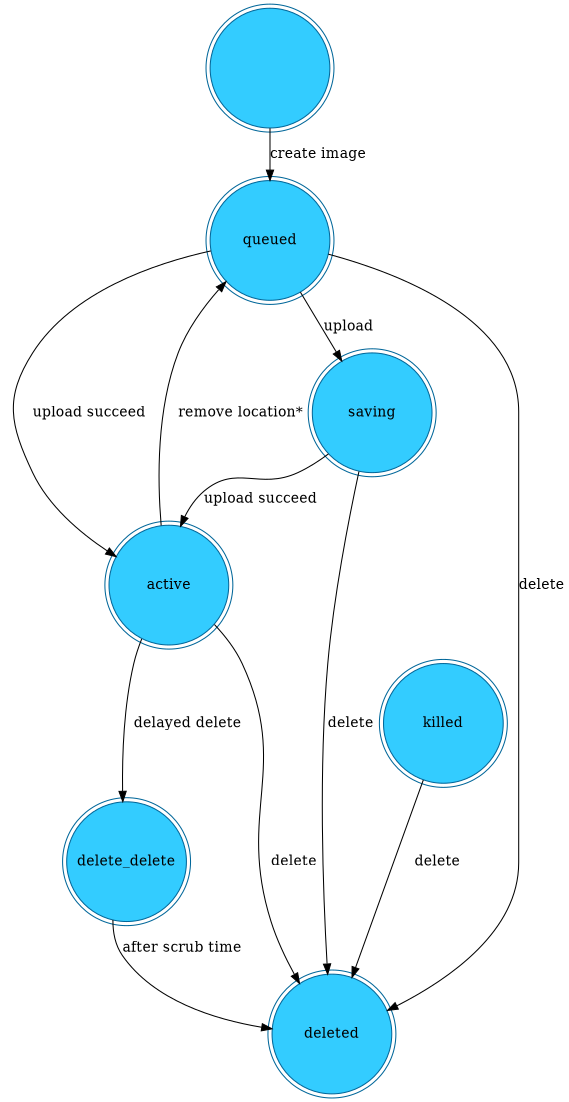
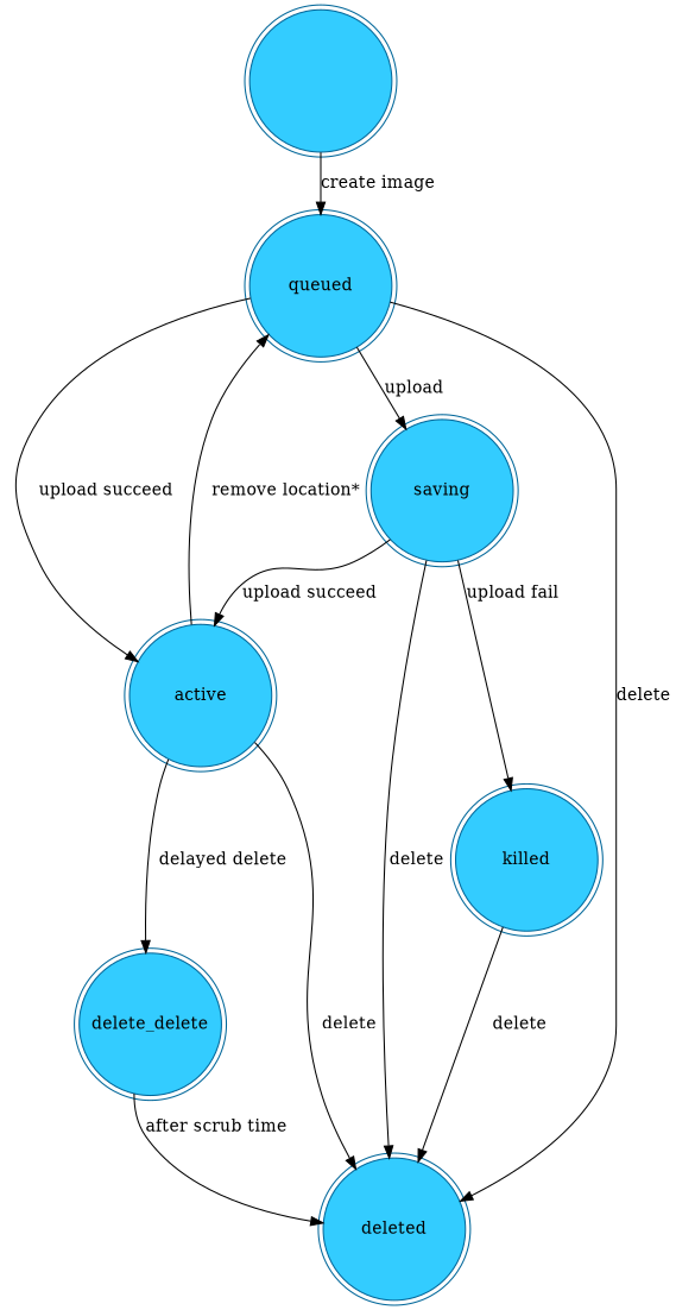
  digraph {
    fontname="DejaVu Serif"
    node [color="#006699" fillcolor="#33CCFF" fixedsize=True fontname="DejaVu Serif" shape=doublecircle style=filled]
    edge [fontname="DejaVu Serif"]
    "" [height=1.5 width=1.5]
    queued [height=1.5 width=1.5]
    active [height=1.5 width=1.5]
    saving [height=1.5 width=1.5]
    deleted [height=1.5 width=1.5]
    n6 [height=1.5 label=delete_delete width=1.5]
    killed [height=1.5 width=1.5]
    "" -> queued [label="create image"]
    queued -> active [label="upload succeed"]
    queued -> saving [label=upload]
    queued -> deleted [label=delete]
    active -> queued [label="remove location*"]
    active -> deleted [label=delete]
    active -> n6 [label="delayed delete"]
    saving -> active [label="upload succeed"]
    saving -> deleted [label=delete]
+   saving -> killed [label="upload fail"]
    n6 -> deleted [label="after scrub time"]
    killed -> deleted [label=delete]
  }
